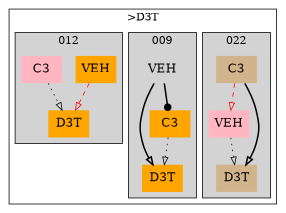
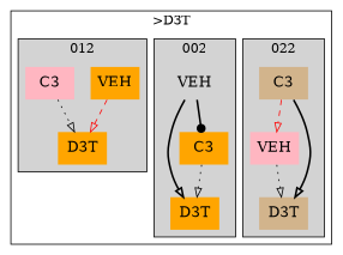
  strict digraph {
    compound=false
    labelloc=t
    node [fontsize=16 shape=plaintext style=filled fillcolor=orange color=gray40]
    edge [color=black style=dotted arrowhead=onormal]
    n1 [label=VEH fillcolor=lightpink color=purple]
    n2 [label=D3T fillcolor=tan]
    n3 [label=C3 fillcolor=tan color=purple]
    n4 [label=VEH fillcolor=lightgrey]
    n5 [label=D3T color=purple]
    n6 [label=C3]
    n7 [label=VEH color=purple]
    n8 [label=D3T]
    n9 [label=C3 fillcolor=lightpink]
    subgraph cluster_1 {
      label=">D3T"
      subgraph cluster_2 {
        label=022
        style=filled
        n1
        n2
        n3
      }
      subgraph cluster_3 {
-       label=009
+       label=002
        style=filled
        n4
        n5
        n6
      }
      subgraph cluster_4 {
        label=012
        style=filled
        n7
        n8
        n9
      }
    }
    n1 -> n2
    n3 -> n1 [color=red style=dashed]
    n3 -> n2 [style=bold]
    n4 -> n5 [style=bold]
    n4 -> n6 [style=bold arrowhead=dot]
    n6 -> n5
    n7 -> n8 [color=red style=dashed]
    n9 -> n8
  }
